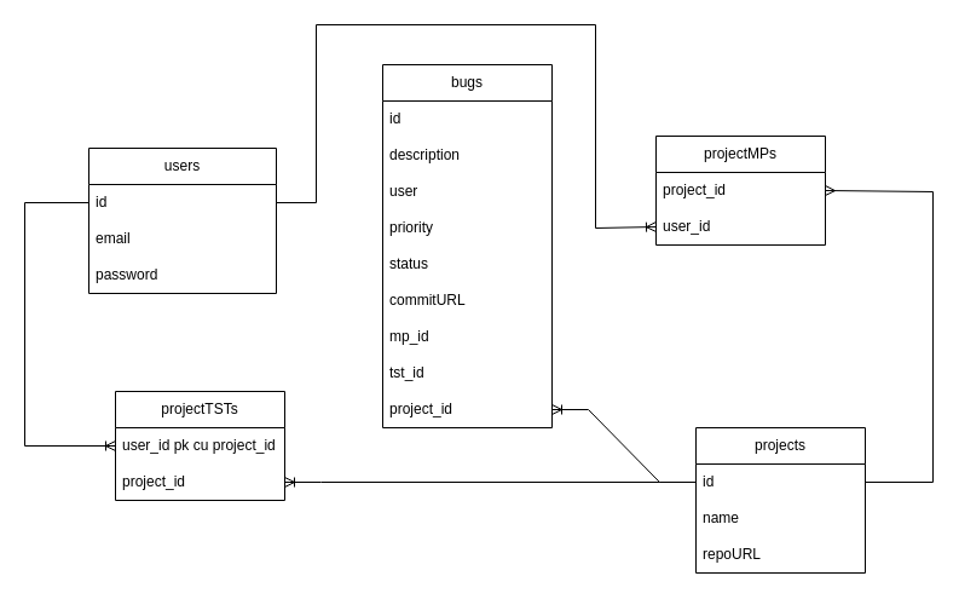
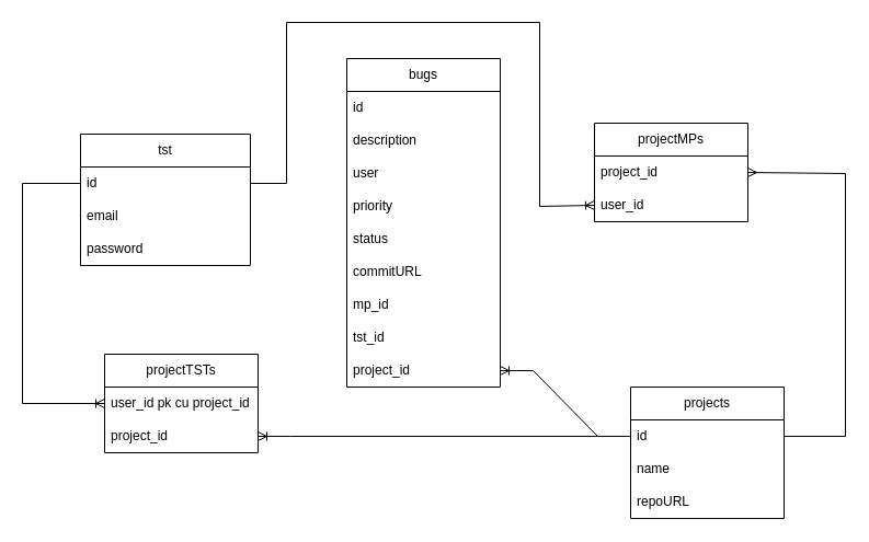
  <mxCell id="0" />
  <mxCell id="1" parent="0" />
- <mxCell id="2" value="users" style="swimlane;fontStyle=0;childLayout=stackLayout;horizontal=1;startSize=30;horizontalStack=0;resizeParent=1;resizeParentMax=0;resizeLast=0;collapsible=1;marginBottom=0;whiteSpace=wrap;html=1;" parent="1" vertex="1"><mxGeometry x="73" y="122" width="155" height="120" as="geometry" /></mxCell>
+ <mxCell id="2" value="tst" style="swimlane;fontStyle=0;childLayout=stackLayout;horizontal=1;startSize=30;horizontalStack=0;resizeParent=1;resizeParentMax=0;resizeLast=0;collapsible=1;marginBottom=0;whiteSpace=wrap;html=1;" parent="1" vertex="1"><mxGeometry x="73" y="122" width="155" height="120" as="geometry" /></mxCell>
  <mxCell id="3" value="id" style="text;strokeColor=none;fillColor=none;align=left;verticalAlign=middle;spacingLeft=4;spacingRight=4;overflow=hidden;points=[[0,0.5],[1,0.5]];portConstraint=eastwest;rotatable=0;whiteSpace=wrap;html=1;" parent="2" vertex="1"><mxGeometry y="30" width="155" height="30" as="geometry" /></mxCell>
  <mxCell id="4" value="email" style="text;strokeColor=none;fillColor=none;align=left;verticalAlign=middle;spacingLeft=4;spacingRight=4;overflow=hidden;points=[[0,0.5],[1,0.5]];portConstraint=eastwest;rotatable=0;whiteSpace=wrap;html=1;" parent="2" vertex="1"><mxGeometry y="60" width="155" height="30" as="geometry" /></mxCell>
  <mxCell id="5" value="password" style="text;strokeColor=none;fillColor=none;align=left;verticalAlign=middle;spacingLeft=4;spacingRight=4;overflow=hidden;points=[[0,0.5],[1,0.5]];portConstraint=eastwest;rotatable=0;whiteSpace=wrap;html=1;" parent="2" vertex="1"><mxGeometry y="90" width="155" height="30" as="geometry" /></mxCell>
  <mxCell id="6" value="projects" style="swimlane;fontStyle=0;childLayout=stackLayout;horizontal=1;startSize=30;horizontalStack=0;resizeParent=1;resizeParentMax=0;resizeLast=0;collapsible=1;marginBottom=0;whiteSpace=wrap;html=1;" parent="1" vertex="1"><mxGeometry x="575" y="353" width="140" height="120" as="geometry" /></mxCell>
  <mxCell id="7" value="id" style="text;strokeColor=none;fillColor=none;align=left;verticalAlign=middle;spacingLeft=4;spacingRight=4;overflow=hidden;points=[[0,0.5],[1,0.5]];portConstraint=eastwest;rotatable=0;whiteSpace=wrap;html=1;" parent="6" vertex="1"><mxGeometry y="30" width="140" height="30" as="geometry" /></mxCell>
  <mxCell id="8" value="name" style="text;strokeColor=none;fillColor=none;align=left;verticalAlign=middle;spacingLeft=4;spacingRight=4;overflow=hidden;points=[[0,0.5],[1,0.5]];portConstraint=eastwest;rotatable=0;whiteSpace=wrap;html=1;" parent="6" vertex="1"><mxGeometry y="60" width="140" height="30" as="geometry" /></mxCell>
  <mxCell id="9" value="repoURL" style="text;strokeColor=none;fillColor=none;align=left;verticalAlign=middle;spacingLeft=4;spacingRight=4;overflow=hidden;points=[[0,0.5],[1,0.5]];portConstraint=eastwest;rotatable=0;whiteSpace=wrap;html=1;" parent="6" vertex="1"><mxGeometry y="90" width="140" height="30" as="geometry" /></mxCell>
  <mxCell id="10" value="projectMPs" style="swimlane;fontStyle=0;childLayout=stackLayout;horizontal=1;startSize=30;horizontalStack=0;resizeParent=1;resizeParentMax=0;resizeLast=0;collapsible=1;marginBottom=0;whiteSpace=wrap;html=1;" parent="1" vertex="1"><mxGeometry x="542" y="112" width="140" height="90" as="geometry" /></mxCell>
  <mxCell id="11" value="project_id" style="text;strokeColor=none;fillColor=none;align=left;verticalAlign=middle;spacingLeft=4;spacingRight=4;overflow=hidden;points=[[0,0.5],[1,0.5]];portConstraint=eastwest;rotatable=0;whiteSpace=wrap;html=1;" parent="10" vertex="1"><mxGeometry y="30" width="140" height="30" as="geometry" /></mxCell>
  <mxCell id="12" value="user_id" style="text;strokeColor=none;fillColor=none;align=left;verticalAlign=middle;spacingLeft=4;spacingRight=4;overflow=hidden;points=[[0,0.5],[1,0.5]];portConstraint=eastwest;rotatable=0;whiteSpace=wrap;html=1;" parent="10" vertex="1"><mxGeometry y="60" width="140" height="30" as="geometry" /></mxCell>
  <mxCell id="13" value="bugs" style="swimlane;fontStyle=0;childLayout=stackLayout;horizontal=1;startSize=30;horizontalStack=0;resizeParent=1;resizeParentMax=0;resizeLast=0;collapsible=1;marginBottom=0;whiteSpace=wrap;html=1;" parent="1" vertex="1"><mxGeometry x="316" y="53" width="140" height="300" as="geometry" /></mxCell>
  <mxCell id="14" value="id" style="text;strokeColor=none;fillColor=none;align=left;verticalAlign=middle;spacingLeft=4;spacingRight=4;overflow=hidden;points=[[0,0.5],[1,0.5]];portConstraint=eastwest;rotatable=0;whiteSpace=wrap;html=1;" parent="13" vertex="1"><mxGeometry y="30" width="140" height="30" as="geometry" /></mxCell>
  <mxCell id="15" value="description" style="text;strokeColor=none;fillColor=none;align=left;verticalAlign=middle;spacingLeft=4;spacingRight=4;overflow=hidden;points=[[0,0.5],[1,0.5]];portConstraint=eastwest;rotatable=0;whiteSpace=wrap;html=1;" parent="13" vertex="1"><mxGeometry y="60" width="140" height="30" as="geometry" /></mxCell>
  <mxCell id="16" value="user" style="text;strokeColor=none;fillColor=none;align=left;verticalAlign=middle;spacingLeft=4;spacingRight=4;overflow=hidden;points=[[0,0.5],[1,0.5]];portConstraint=eastwest;rotatable=0;whiteSpace=wrap;html=1;" parent="13" vertex="1"><mxGeometry y="90" width="140" height="30" as="geometry" /></mxCell>
  <mxCell id="17" value="priority" style="text;strokeColor=none;fillColor=none;align=left;verticalAlign=middle;spacingLeft=4;spacingRight=4;overflow=hidden;points=[[0,0.5],[1,0.5]];portConstraint=eastwest;rotatable=0;whiteSpace=wrap;html=1;" parent="13" vertex="1"><mxGeometry y="120" width="140" height="30" as="geometry" /></mxCell>
  <mxCell id="18" value="status" style="text;strokeColor=none;fillColor=none;align=left;verticalAlign=middle;spacingLeft=4;spacingRight=4;overflow=hidden;points=[[0,0.5],[1,0.5]];portConstraint=eastwest;rotatable=0;whiteSpace=wrap;html=1;" parent="13" vertex="1"><mxGeometry y="150" width="140" height="30" as="geometry" /></mxCell>
  <mxCell id="19" value="commitURL" style="text;strokeColor=none;fillColor=none;align=left;verticalAlign=middle;spacingLeft=4;spacingRight=4;overflow=hidden;points=[[0,0.5],[1,0.5]];portConstraint=eastwest;rotatable=0;whiteSpace=wrap;html=1;" parent="13" vertex="1"><mxGeometry y="180" width="140" height="30" as="geometry" /></mxCell>
  <mxCell id="20" value="mp_id" style="text;strokeColor=none;fillColor=none;align=left;verticalAlign=middle;spacingLeft=4;spacingRight=4;overflow=hidden;points=[[0,0.5],[1,0.5]];portConstraint=eastwest;rotatable=0;whiteSpace=wrap;html=1;" parent="13" vertex="1"><mxGeometry y="210" width="140" height="30" as="geometry" /></mxCell>
  <mxCell id="21" value="tst_id" style="text;strokeColor=none;fillColor=none;align=left;verticalAlign=middle;spacingLeft=4;spacingRight=4;overflow=hidden;points=[[0,0.5],[1,0.5]];portConstraint=eastwest;rotatable=0;whiteSpace=wrap;html=1;" parent="13" vertex="1"><mxGeometry y="240" width="140" height="30" as="geometry" /></mxCell>
  <mxCell id="22" value="project_id" style="text;strokeColor=none;fillColor=none;align=left;verticalAlign=middle;spacingLeft=4;spacingRight=4;overflow=hidden;points=[[0,0.5],[1,0.5]];portConstraint=eastwest;rotatable=0;whiteSpace=wrap;html=1;" parent="13" vertex="1"><mxGeometry y="270" width="140" height="30" as="geometry" /></mxCell>
  <mxCell id="23" value="projectTSTs" style="swimlane;fontStyle=0;childLayout=stackLayout;horizontal=1;startSize=30;horizontalStack=0;resizeParent=1;resizeParentMax=0;resizeLast=0;collapsible=1;marginBottom=0;whiteSpace=wrap;html=1;" parent="1" vertex="1"><mxGeometry x="95" y="323" width="140" height="90" as="geometry" /></mxCell>
  <mxCell id="24" value="user_id pk cu project_id" style="text;strokeColor=none;fillColor=none;align=left;verticalAlign=middle;spacingLeft=4;spacingRight=4;overflow=hidden;points=[[0,0.5],[1,0.5]];portConstraint=eastwest;rotatable=0;whiteSpace=wrap;html=1;" parent="23" vertex="1"><mxGeometry y="30" width="140" height="30" as="geometry" /></mxCell>
  <mxCell id="25" value="project_id" style="text;strokeColor=none;fillColor=none;align=left;verticalAlign=middle;spacingLeft=4;spacingRight=4;overflow=hidden;points=[[0,0.5],[1,0.5]];portConstraint=eastwest;rotatable=0;whiteSpace=wrap;html=1;" parent="23" vertex="1"><mxGeometry y="60" width="140" height="30" as="geometry" /></mxCell>
  <mxCell id="26" value="" style="edgeStyle=entityRelationEdgeStyle;fontSize=12;html=1;endArrow=ERoneToMany;rounded=0;entryX=1;entryY=0.5;entryDx=0;entryDy=0;exitX=0;exitY=0.5;exitDx=0;exitDy=0;" parent="1" source="7" target="22" edge="1"><mxGeometry width="100" height="100" relative="1" as="geometry"><mxPoint x="520" y="277" as="sourcePoint" /><mxPoint x="620" y="177" as="targetPoint" /></mxGeometry></mxCell>
  <mxCell id="27" value="" style="edgeStyle=orthogonalEdgeStyle;fontSize=12;html=1;endArrow=ERoneToMany;rounded=0;entryX=0;entryY=0.5;entryDx=0;entryDy=0;exitX=0;exitY=0.5;exitDx=0;exitDy=0;" parent="1" source="3" target="24" edge="1"><mxGeometry width="100" height="100" relative="1" as="geometry"><mxPoint x="53" y="271" as="sourcePoint" /><mxPoint x="148" y="71" as="targetPoint" /><Array as="points"><mxPoint x="20" y="167" /><mxPoint x="20" y="368" /></Array></mxGeometry></mxCell>
  <mxCell id="28" value="" style="edgeStyle=entityRelationEdgeStyle;fontSize=12;html=1;endArrow=ERoneToMany;rounded=0;exitX=0;exitY=0.5;exitDx=0;exitDy=0;entryX=1;entryY=0.5;entryDx=0;entryDy=0;" parent="1" source="7" target="25" edge="1"><mxGeometry width="100" height="100" relative="1" as="geometry"><mxPoint x="476" y="442" as="sourcePoint" /><mxPoint x="576" y="342" as="targetPoint" /><Array as="points"><mxPoint x="485" y="404" /><mxPoint x="492" y="405" /></Array></mxGeometry></mxCell>
  <mxCell id="29" value="" style="edgeStyle=orthogonalEdgeStyle;fontSize=12;html=1;endArrow=ERmany;rounded=0;exitX=1;exitY=0.5;exitDx=0;exitDy=0;entryX=1;entryY=0.5;entryDx=0;entryDy=0;" parent="1" source="7" target="11" edge="1"><mxGeometry width="100" height="100" relative="1" as="geometry"><mxPoint x="715" y="518" as="sourcePoint" /><mxPoint x="588" y="295" as="targetPoint" /><Array as="points"><mxPoint x="771" y="398" /><mxPoint x="771" y="158" /></Array></mxGeometry></mxCell>
  <mxCell id="30" value="" style="edgeStyle=orthogonalEdgeStyle;fontSize=12;html=1;endArrow=ERoneToMany;rounded=0;exitX=1;exitY=0.5;exitDx=0;exitDy=0;entryX=0;entryY=0.5;entryDx=0;entryDy=0;" parent="1" source="3" target="12" edge="1"><mxGeometry width="100" height="100" relative="1" as="geometry"><mxPoint x="233" y="167" as="sourcePoint" /><mxPoint x="333" y="67" as="targetPoint" /><Array as="points"><mxPoint x="261" y="167" /><mxPoint x="261" y="20" /><mxPoint x="492" y="20" /><mxPoint x="492" y="188" /></Array></mxGeometry></mxCell>
